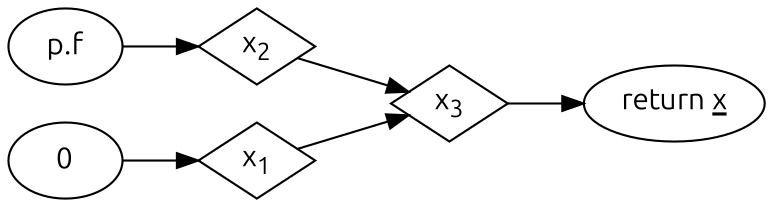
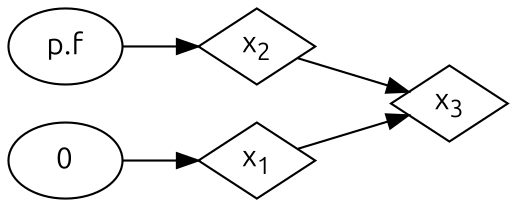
  digraph {
    rankdir=LR
    fontname=Ubuntu
    node [fontname=Ubuntu]
    edge [fontname=Ubuntu]
    n1 [label=<x<sub>1</sub>> shape=diamond]
    n2 [label=<x<sub>3</sub>> shape=diamond]
    n3 [label=<x<sub>2</sub>> shape=diamond]
-   n4 [label=<return <u>x</u>>]
    0
    "p.f"
    n1 -> n2
-   n2 -> n4
    n3 -> n2
    0 -> n1
    "p.f" -> n3
  }
